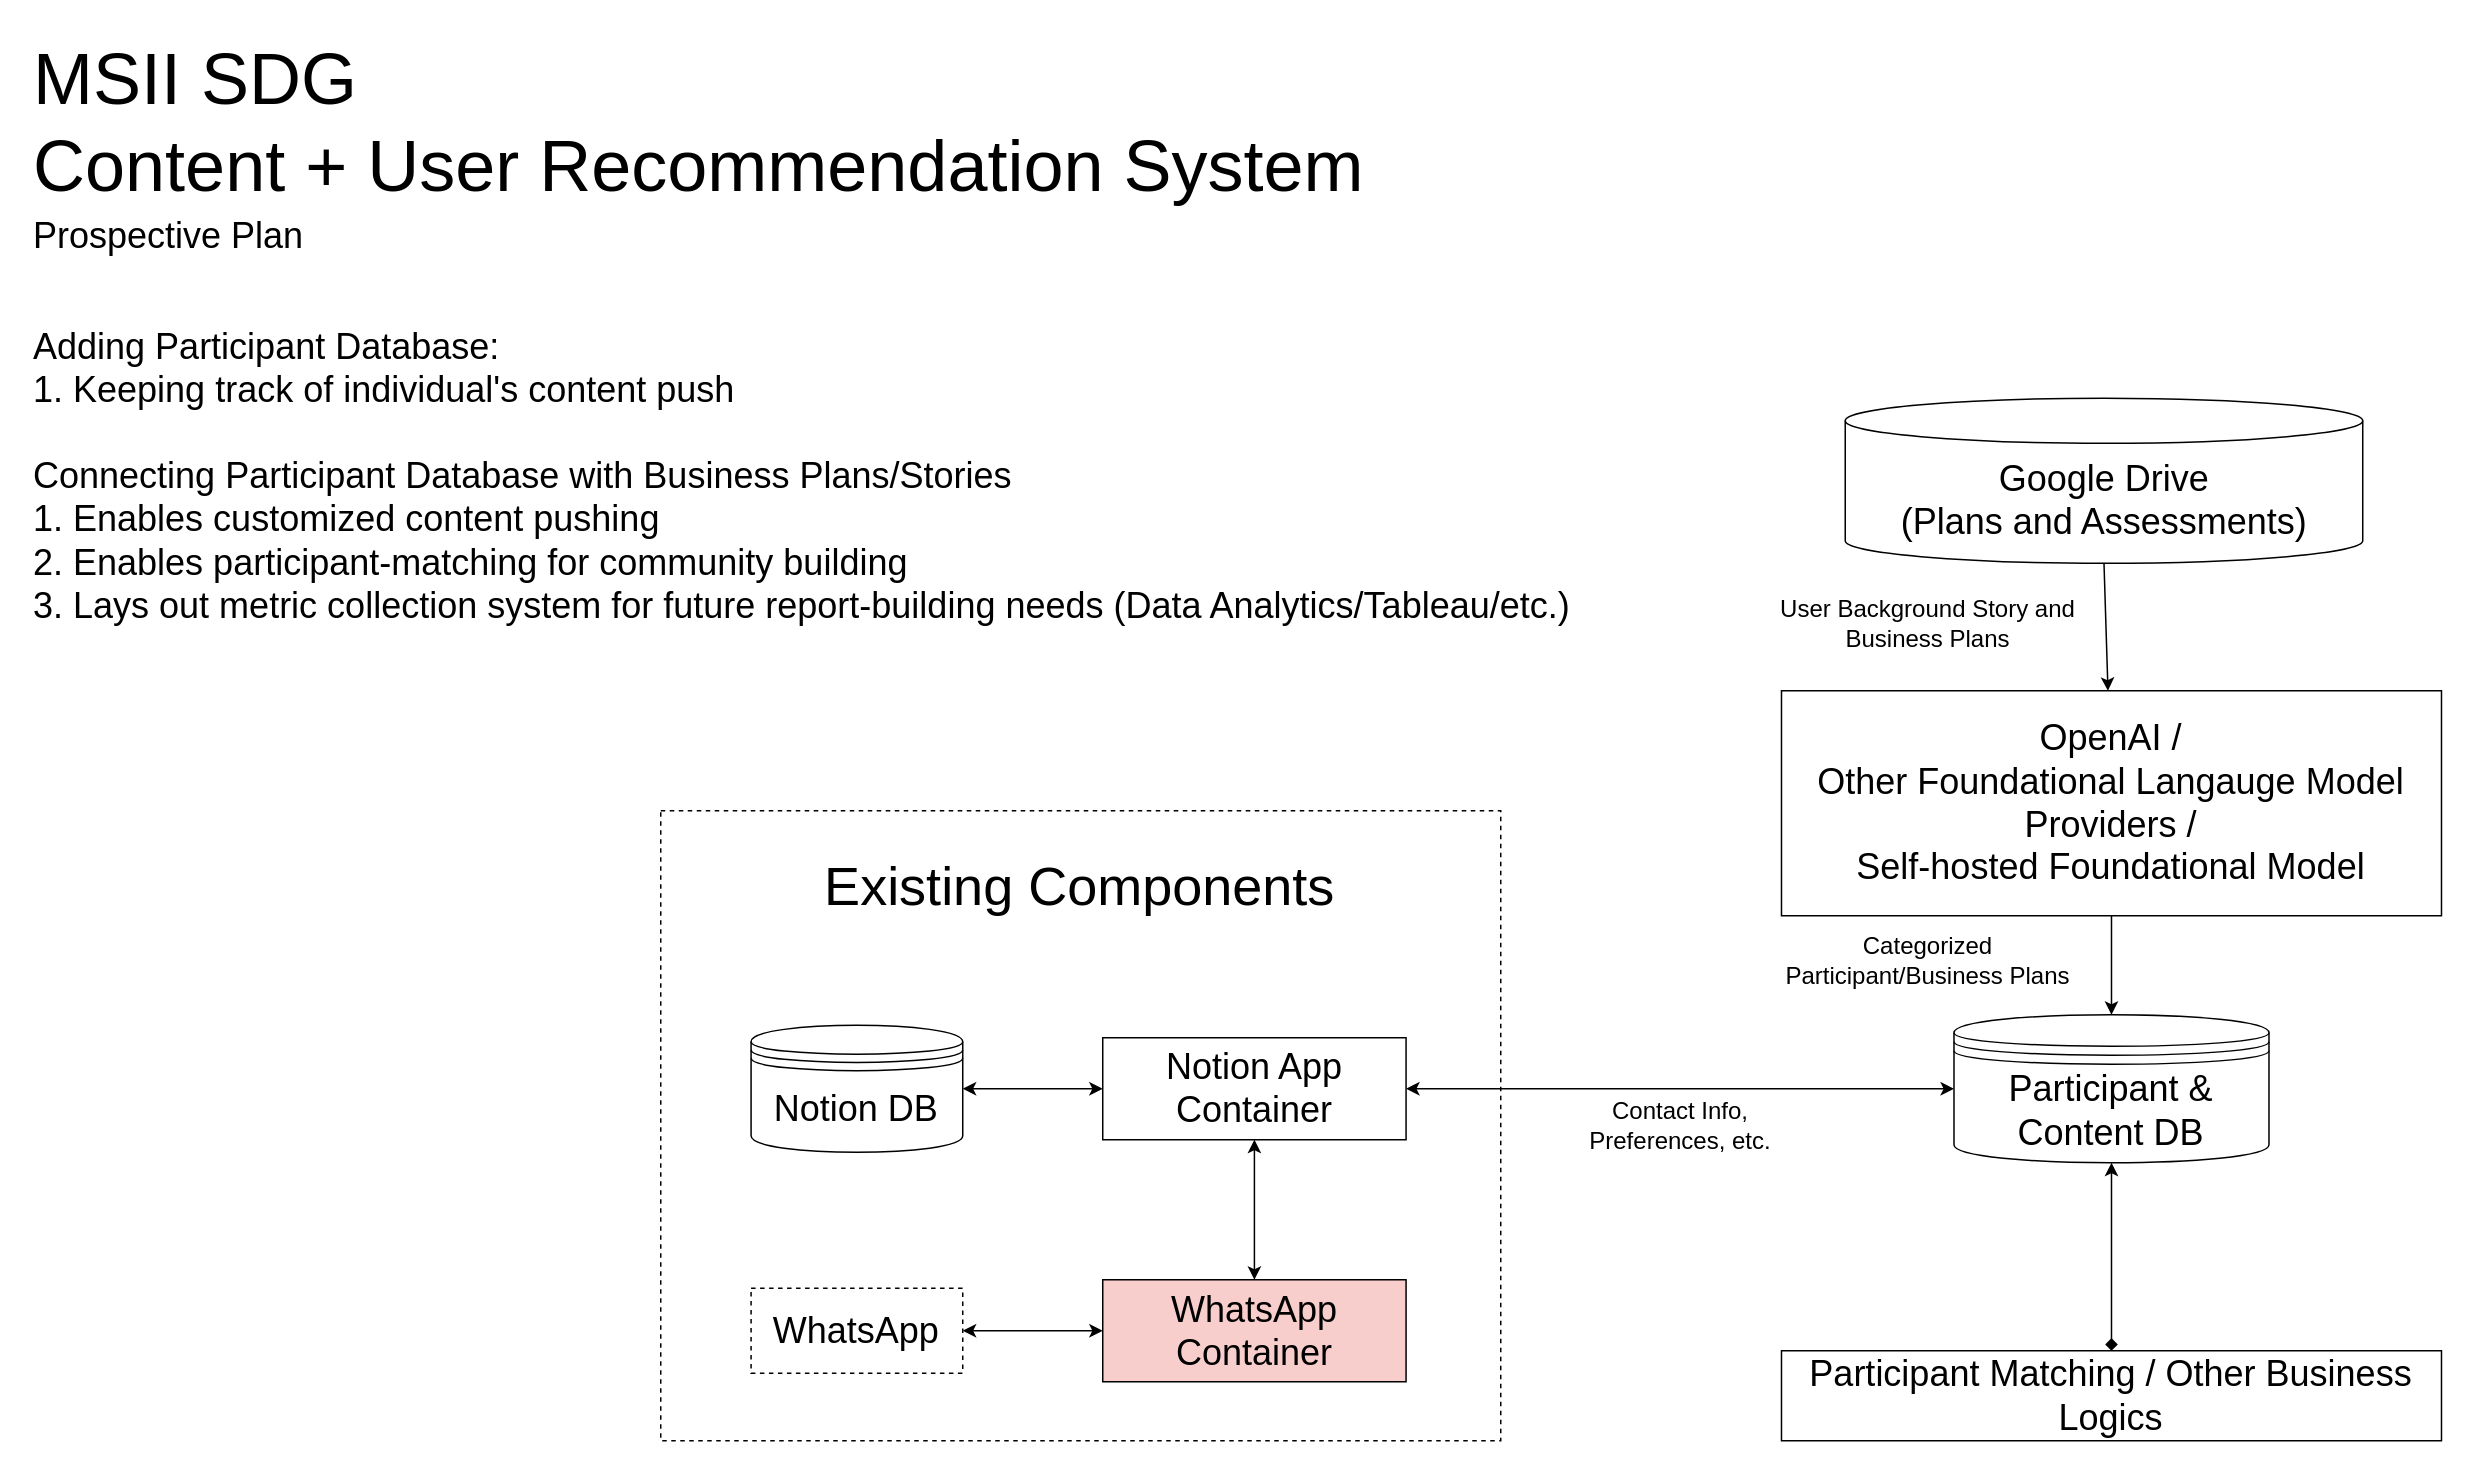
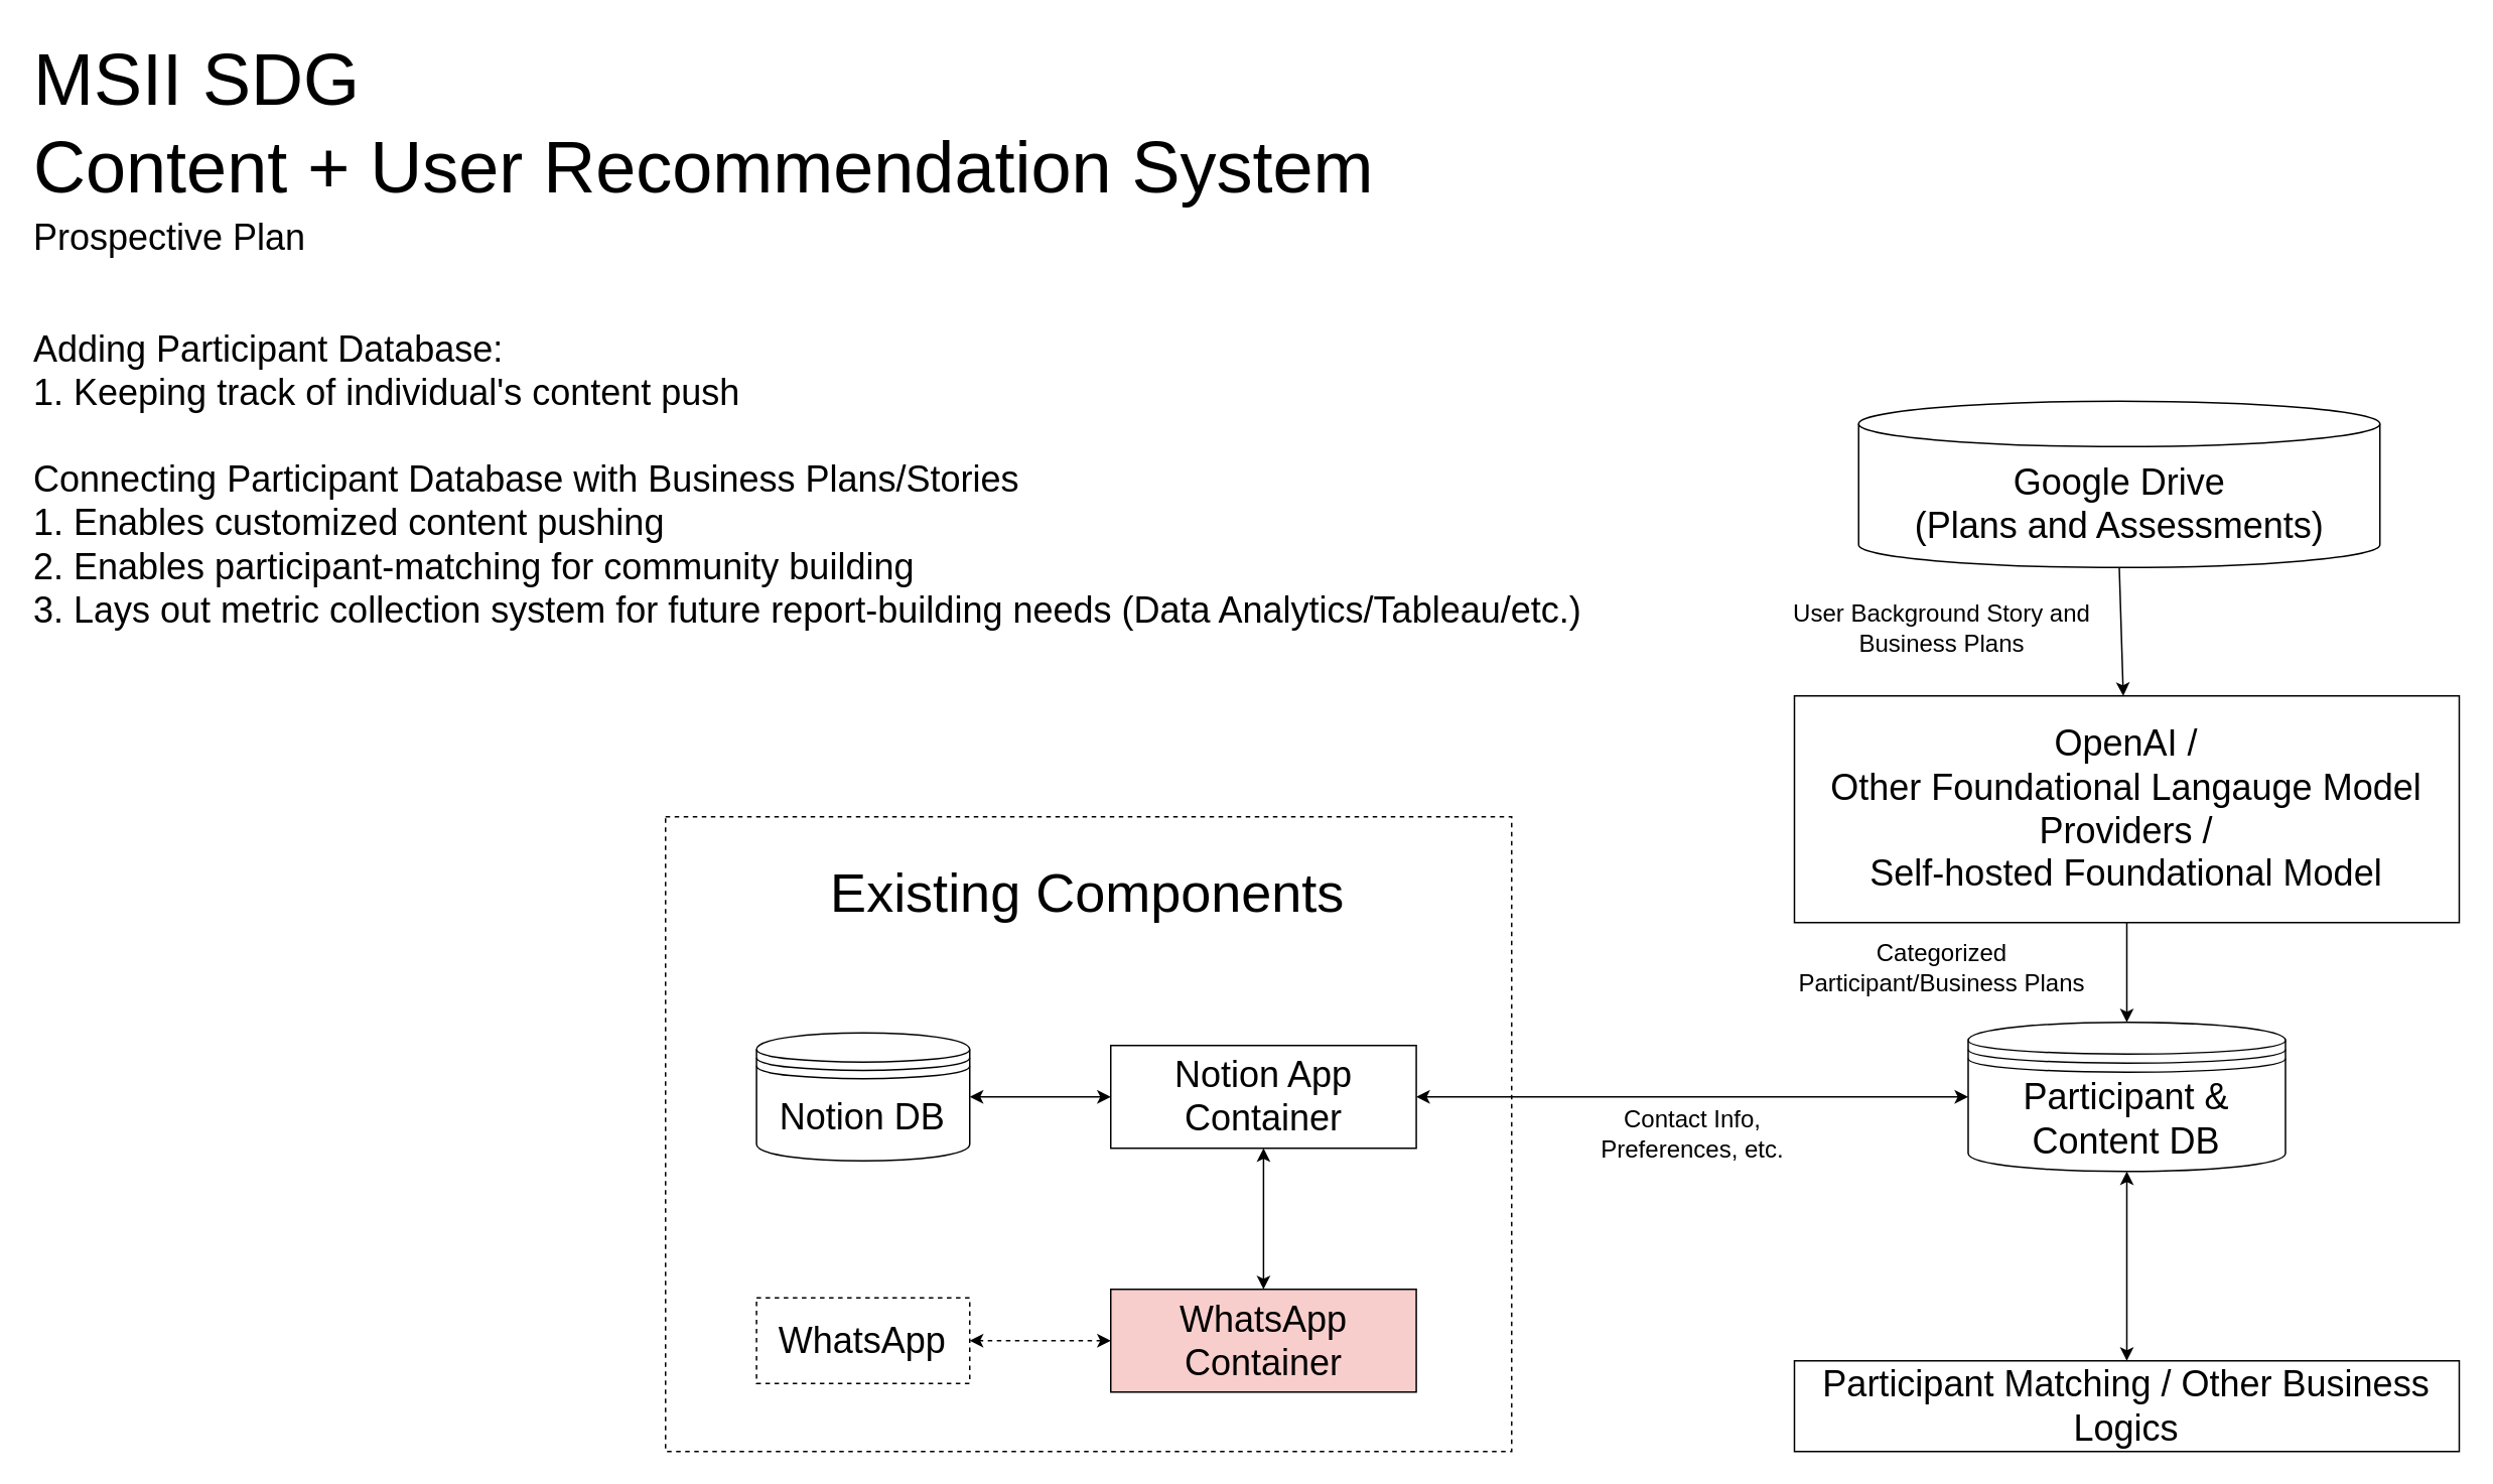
  <mxCell id="0" />
  <mxCell id="1" parent="0" />
  <mxCell id="2" value="Prospective Plan" style="text;html=1;align=left;verticalAlign=middle;resizable=0;points=[];autosize=1;strokeColor=none;fillColor=none;fontSize=24;" parent="1" vertex="1"><mxGeometry x="20" y="137" width="200" height="40" as="geometry" /></mxCell>
  <mxCell id="3" style="edgeStyle=none;html=1;exitX=0;exitY=0.5;exitDx=0;exitDy=0;strokeWidth=1;startArrow=classic;startFill=1;endArrow=classic;endFill=1;" parent="1" source="5" target="20" edge="1"><mxGeometry relative="1" as="geometry" /></mxCell>
- <mxCell id="4" style="edgeStyle=none;html=1;exitX=0.5;exitY=1;exitDx=0;exitDy=0;entryX=0.5;entryY=0;entryDx=0;entryDy=0;strokeWidth=1;startArrow=classic;startFill=1;endArrow=diamond;endFill=1;" parent="1" source="5" target="12" edge="1"><mxGeometry relative="1" as="geometry" /></mxCell>
+ <mxCell id="4" style="edgeStyle=none;html=1;exitX=0.5;exitY=1;exitDx=0;exitDy=0;entryX=0.5;entryY=0;entryDx=0;entryDy=0;strokeWidth=1;startArrow=classic;startFill=1;endArrow=classic;endFill=1;" parent="1" source="5" target="12" edge="1"><mxGeometry relative="1" as="geometry" /></mxCell>
  <mxCell id="5" value="Participant &amp;amp; Content DB" style="shape=datastore;whiteSpace=wrap;html=1;fontSize=24;" parent="1" vertex="1"><mxGeometry x="1302.16" y="676" width="210" height="98.67" as="geometry" /></mxCell>
  <mxCell id="6" style="edgeStyle=none;html=1;strokeWidth=1;startArrow=none;startFill=0;endArrow=classic;endFill=1;exitX=0.5;exitY=1;exitDx=0;exitDy=0;exitPerimeter=0;" parent="1" source="7" target="9" edge="1"><mxGeometry relative="1" as="geometry"><mxPoint x="1407.16" y="370" as="sourcePoint" /></mxGeometry></mxCell>
  <mxCell id="7" value="Google Drive&lt;br style=&quot;font-size: 24px;&quot;&gt;(Plans and Assessments)" style="shape=cylinder3;whiteSpace=wrap;html=1;boundedLbl=1;backgroundOutline=1;size=15;strokeColor=default;fillColor=default;fontSize=24;" parent="1" vertex="1"><mxGeometry x="1229.66" y="265" width="345" height="110" as="geometry" /></mxCell>
  <mxCell id="8" style="edgeStyle=none;html=1;exitX=0.5;exitY=1;exitDx=0;exitDy=0;entryX=0.5;entryY=0;entryDx=0;entryDy=0;strokeWidth=1;startArrow=none;startFill=0;endArrow=classic;endFill=1;" parent="1" source="9" target="5" edge="1"><mxGeometry relative="1" as="geometry" /></mxCell>
  <mxCell id="9" value="OpenAI /&lt;br style=&quot;font-size: 24px;&quot;&gt;Other Foundational Langauge Model Providers /&lt;br style=&quot;font-size: 24px;&quot;&gt;Self-hosted Foundational Model" style="rounded=0;whiteSpace=wrap;html=1;strokeColor=default;fillColor=default;fontSize=24;" parent="1" vertex="1"><mxGeometry x="1187.16" y="460" width="440" height="150" as="geometry" /></mxCell>
  <mxCell id="10" value="User Background Story and Business Plans" style="text;html=1;strokeColor=none;fillColor=none;align=center;verticalAlign=middle;whiteSpace=wrap;rounded=0;fontSize=16;" parent="1" vertex="1"><mxGeometry x="1184.66" y="400" width="200" height="30" as="geometry" /></mxCell>
  <mxCell id="11" value="Categorized Participant/Business Plans" style="text;html=1;strokeColor=none;fillColor=none;align=center;verticalAlign=middle;whiteSpace=wrap;rounded=0;fontSize=16;" parent="1" vertex="1"><mxGeometry x="1174.66" y="620" width="220" height="40" as="geometry" /></mxCell>
  <mxCell id="12" value="Participant Matching / Other Business Logics" style="rounded=0;whiteSpace=wrap;html=1;strokeColor=default;fillColor=default;fontSize=24;" parent="1" vertex="1"><mxGeometry x="1187.16" y="900" width="440" height="60" as="geometry" /></mxCell>
  <mxCell id="13" value="Adding Participant Database:&lt;br style=&quot;font-size: 24px;&quot;&gt;1. Keeping track of individual's content push&lt;br style=&quot;font-size: 24px;&quot;&gt;&lt;br style=&quot;font-size: 24px;&quot;&gt;Connecting Participant Database with Business Plans/Stories&lt;br style=&quot;font-size: 24px;&quot;&gt;1. Enables customized content pushing&lt;br style=&quot;font-size: 24px;&quot;&gt;2. Enables participant-matching for community building&lt;br style=&quot;font-size: 24px;&quot;&gt;3. Lays out metric collection system for future report-building needs (Data Analytics/Tableau/etc.)" style="text;html=1;strokeColor=none;fillColor=none;align=left;verticalAlign=top;whiteSpace=wrap;rounded=0;fontSize=24;" parent="1" vertex="1"><mxGeometry x="20" y="210" width="1070" height="250" as="geometry" /></mxCell>
  <mxCell id="14" value="Contact Info, Preferences, etc." style="text;html=1;strokeColor=none;fillColor=none;align=center;verticalAlign=middle;whiteSpace=wrap;rounded=0;fontSize=16;" parent="1" vertex="1"><mxGeometry x="1044.66" y="735" width="150" height="30" as="geometry" /></mxCell>
  <mxCell id="15" value="MSII SDG&lt;br style=&quot;font-size: 48px;&quot;&gt;Content + User Recommendation System" style="text;html=1;strokeColor=none;fillColor=none;align=left;verticalAlign=middle;whiteSpace=wrap;rounded=0;fontSize=48;" parent="1" vertex="1"><mxGeometry x="20" y="20" width="960" height="122" as="geometry" /></mxCell>
  <mxCell id="16" value="" style="group" parent="1" vertex="1" connectable="0"><mxGeometry x="440" y="540" width="560" height="420" as="geometry" /></mxCell>
  <mxCell id="17" value="" style="rounded=0;whiteSpace=wrap;html=1;dashed=1;strokeColor=default;fillColor=none;container=0;" parent="16" vertex="1"><mxGeometry width="560" height="420" as="geometry" /></mxCell>
  <mxCell id="18" value="&lt;font style=&quot;font-size: 24px;&quot;&gt;Notion DB&lt;/font&gt;" style="shape=datastore;whiteSpace=wrap;html=1;fontSize=16;container=0;" parent="16" vertex="1"><mxGeometry x="60.22" y="143" width="141.11" height="84.67" as="geometry" /></mxCell>
  <mxCell id="19" value="&lt;font style=&quot;font-size: 24px;&quot;&gt;WhatsApp&lt;/font&gt;" style="rounded=0;whiteSpace=wrap;html=1;container=0;dashed=1;" parent="16" vertex="1"><mxGeometry x="60.22" y="318.33" width="141.11" height="56.67" as="geometry" /></mxCell>
  <mxCell id="20" value="&lt;font style=&quot;font-size: 24px;&quot;&gt;Notion App Container&lt;/font&gt;" style="rounded=0;whiteSpace=wrap;html=1;container=0;" parent="16" vertex="1"><mxGeometry x="294.66" y="151.333" width="202.222" height="68" as="geometry" /></mxCell>
  <mxCell id="21" style="html=1;exitX=1;exitY=0.5;exitDx=0;exitDy=0;entryX=0;entryY=0.5;entryDx=0;entryDy=0;strokeWidth=1;startArrow=classic;startFill=1;endArrow=classic;endFill=1;" parent="16" source="18" target="20" edge="1"><mxGeometry relative="1" as="geometry" /></mxCell>
- <mxCell id="22" style="edgeStyle=none;html=1;entryX=1;entryY=0.5;entryDx=0;entryDy=0;strokeWidth=1;startArrow=classic;startFill=1;endArrow=classic;endFill=1;" parent="16" source="23" target="19" edge="1"><mxGeometry relative="1" as="geometry" /></mxCell>
+ <mxCell id="22" style="edgeStyle=none;html=1;entryX=1;entryY=0.5;entryDx=0;entryDy=0;strokeWidth=1;startArrow=classic;startFill=1;endArrow=classic;endFill=1;dashed=1;" parent="16" source="23" target="19" edge="1"><mxGeometry relative="1" as="geometry" /></mxCell>
  <mxCell id="23" value="&lt;font style=&quot;font-size: 24px;&quot;&gt;WhatsApp Container&lt;/font&gt;" style="rounded=0;whiteSpace=wrap;html=1;container=0;fillColor=#f8cecc;" parent="16" vertex="1"><mxGeometry x="294.66" y="312.667" width="202.222" height="68" as="geometry" /></mxCell>
  <mxCell id="24" style="edgeStyle=none;html=1;entryX=0.5;entryY=0;entryDx=0;entryDy=0;strokeWidth=1;startArrow=classic;startFill=1;endArrow=classic;endFill=1;" parent="16" source="20" target="23" edge="1"><mxGeometry relative="1" as="geometry" /></mxCell>
  <mxCell id="25" value="&lt;font style=&quot;font-size: 36px;&quot;&gt;Existing Components&lt;/font&gt;" style="text;html=1;strokeColor=none;fillColor=none;align=center;verticalAlign=middle;whiteSpace=wrap;rounded=0;dashed=1;container=0;" parent="16" vertex="1"><mxGeometry x="68.335" y="30" width="423.33" height="40" as="geometry" /></mxCell>
